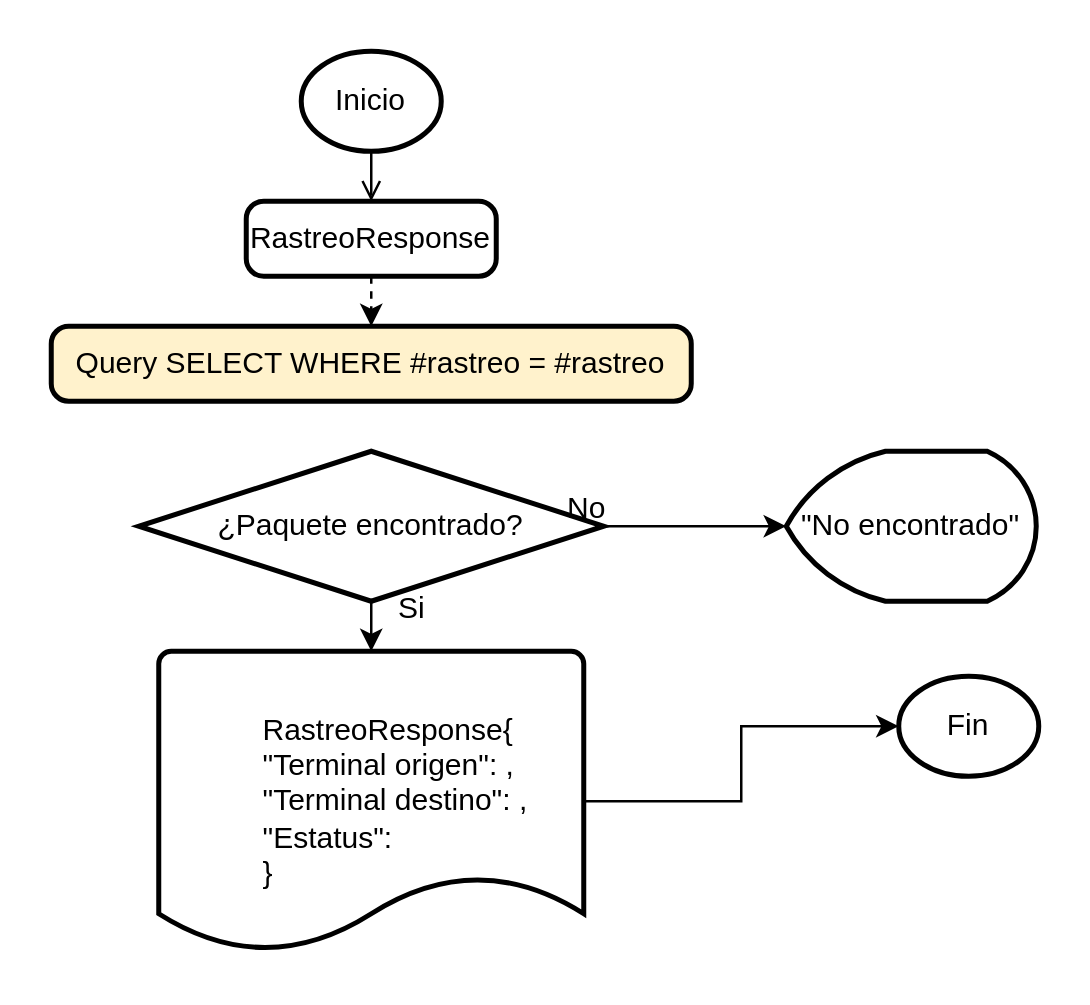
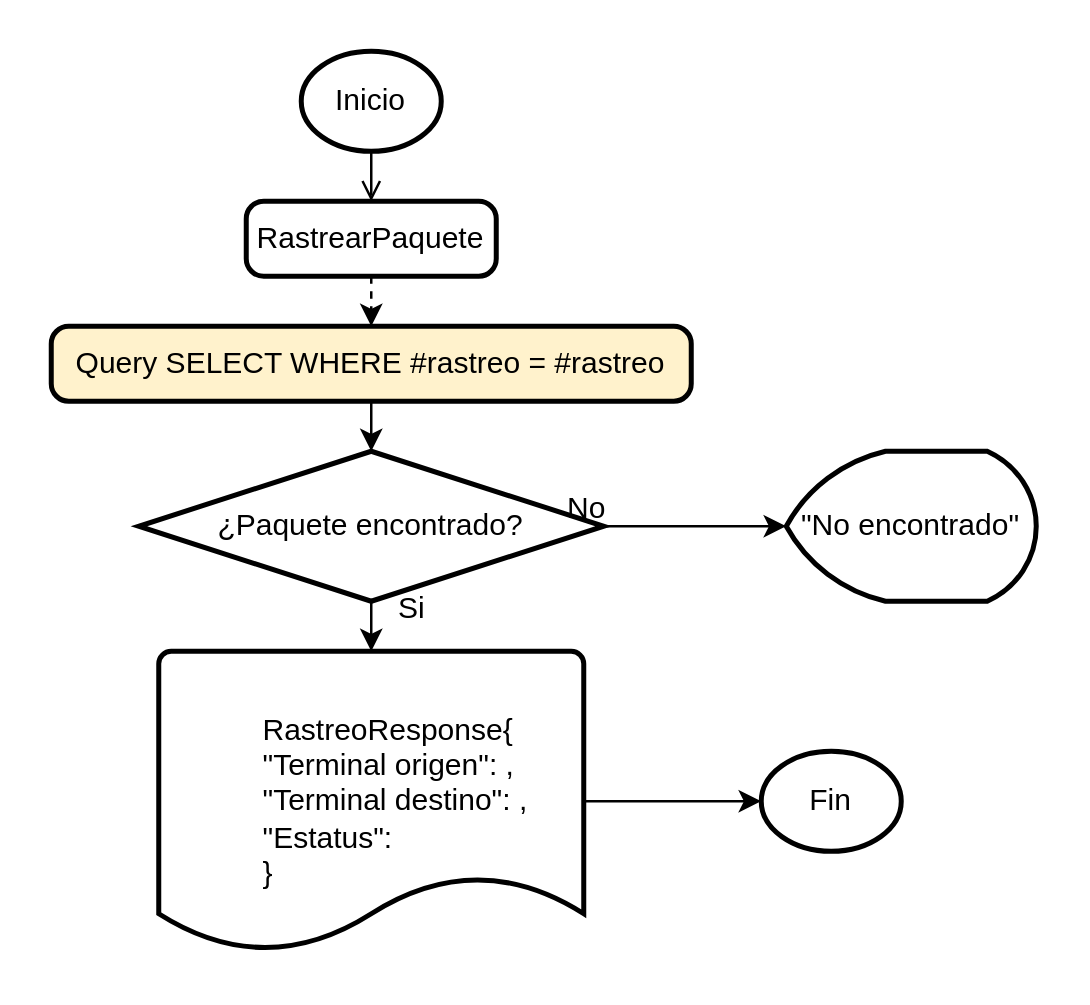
  <mxCell id="0" />
  <mxCell id="1" parent="0" />
  <mxCell id="2" style="edgeStyle=orthogonalEdgeStyle;rounded=0;orthogonalLoop=1;jettySize=auto;html=1;exitX=0.5;exitY=1;exitDx=0;exitDy=0;exitPerimeter=0;entryX=0.5;entryY=0;entryDx=0;entryDy=0;endArrow=open;" edge="1" parent="1" source="3" target="6"><mxGeometry relative="1" as="geometry" /></mxCell>
  <mxCell id="3" value="Inicio" style="strokeWidth=2;html=1;shape=mxgraph.flowchart.start_1;whiteSpace=wrap;" vertex="1" parent="1"><mxGeometry x="120" y="20" width="56" height="40" as="geometry" /></mxCell>
- <mxCell id="4" value="Fin" style="strokeWidth=2;html=1;shape=mxgraph.flowchart.start_1;whiteSpace=wrap;" vertex="1" parent="1"><mxGeometry x="359" y="270" width="56" height="40" as="geometry" /></mxCell>
+ <mxCell id="4" value="Fin" style="strokeWidth=2;html=1;shape=mxgraph.flowchart.start_1;whiteSpace=wrap;" vertex="1" parent="1"><mxGeometry x="304" y="300" width="56" height="40" as="geometry" /></mxCell>
  <mxCell id="5" style="edgeStyle=orthogonalEdgeStyle;rounded=0;orthogonalLoop=1;jettySize=auto;html=1;exitX=0.5;exitY=1;exitDx=0;exitDy=0;entryX=0.5;entryY=0;entryDx=0;entryDy=0;dashed=1;" edge="1" parent="1" source="6" target="7"><mxGeometry relative="1" as="geometry" /></mxCell>
- <mxCell id="6" value="RastreoResponse" style="rounded=1;whiteSpace=wrap;html=1;absoluteArcSize=1;arcSize=14;strokeWidth=2;" vertex="1" parent="1"><mxGeometry x="98" y="80" width="100" height="30" as="geometry" /></mxCell>
+ <mxCell id="6" value="RastrearPaquete" style="rounded=1;whiteSpace=wrap;html=1;absoluteArcSize=1;arcSize=14;strokeWidth=2;" vertex="1" parent="1"><mxGeometry x="98" y="80" width="100" height="30" as="geometry" /></mxCell>
  <mxCell id="7" value="Query SELECT WHERE #rastreo = #rastreo" style="rounded=1;whiteSpace=wrap;html=1;absoluteArcSize=1;arcSize=14;strokeWidth=2;fillColor=#fff2cc;" vertex="1" parent="1"><mxGeometry x="20" y="130" width="256" height="30" as="geometry" /></mxCell>
  <mxCell id="8" value="¿Paquete encontrado?" style="strokeWidth=2;html=1;shape=mxgraph.flowchart.decision;whiteSpace=wrap;" vertex="1" parent="1"><mxGeometry x="55" y="180" width="186" height="60" as="geometry" /></mxCell>
  <mxCell id="9" value="&quot;No encontrado&quot;" style="strokeWidth=2;html=1;shape=mxgraph.flowchart.display;whiteSpace=wrap;" vertex="1" parent="1"><mxGeometry x="314" y="180" width="100" height="60" as="geometry" /></mxCell>
  <mxCell id="10" style="edgeStyle=orthogonalEdgeStyle;rounded=0;orthogonalLoop=1;jettySize=auto;html=1;exitX=1;exitY=0.5;exitDx=0;exitDy=0;exitPerimeter=0;entryX=0;entryY=0.5;entryDx=0;entryDy=0;entryPerimeter=0;" edge="1" parent="1" source="8" target="9"><mxGeometry relative="1" as="geometry" /></mxCell>
  <mxCell id="11" value="&lt;blockquote style=&quot;margin: 0 0 0 40px; border: none; padding: 0px;&quot;&gt;&lt;span style=&quot;background-color: initial;&quot;&gt;RastreoResponse{&lt;br&gt;&lt;/span&gt;&lt;span style=&quot;background-color: initial;&quot;&gt;&quot;Terminal origen&quot;: ,&lt;br&gt;&lt;/span&gt;&lt;span style=&quot;background-color: initial;&quot;&gt;&quot;Terminal destino&quot;: ,&lt;/span&gt;&lt;div style=&quot;&quot;&gt;&quot;Estatus&quot;:&amp;nbsp;&lt;/div&gt;&lt;div style=&quot;&quot;&gt;}&lt;/div&gt;&lt;/blockquote&gt;" style="strokeWidth=2;html=1;shape=mxgraph.flowchart.document2;whiteSpace=wrap;size=0.25;align=left;" vertex="1" parent="1"><mxGeometry x="63" y="260" width="170" height="120" as="geometry" /></mxCell>
+ <mxCell id="12" style="edgeStyle=orthogonalEdgeStyle;rounded=0;orthogonalLoop=1;jettySize=auto;html=1;exitX=0.5;exitY=1;exitDx=0;exitDy=0;entryX=0.5;entryY=0;entryDx=0;entryDy=0;entryPerimeter=0;" edge="1" parent="1" source="7" target="8"><mxGeometry relative="1" as="geometry" /></mxCell>
  <mxCell id="13" style="edgeStyle=orthogonalEdgeStyle;rounded=0;orthogonalLoop=1;jettySize=auto;html=1;exitX=0.5;exitY=1;exitDx=0;exitDy=0;exitPerimeter=0;entryX=0.5;entryY=0;entryDx=0;entryDy=0;entryPerimeter=0;" edge="1" parent="1" source="8" target="11"><mxGeometry relative="1" as="geometry" /></mxCell>
  <mxCell id="14" style="edgeStyle=orthogonalEdgeStyle;rounded=0;orthogonalLoop=1;jettySize=auto;html=1;exitX=1;exitY=0.5;exitDx=0;exitDy=0;exitPerimeter=0;entryX=0;entryY=0.5;entryDx=0;entryDy=0;entryPerimeter=0;" edge="1" parent="1" source="11" target="4"><mxGeometry relative="1" as="geometry" /></mxCell>
  <mxCell id="15" value="Si" style="text;html=1;align=center;verticalAlign=middle;resizable=0;points=[];autosize=1;strokeColor=none;fillColor=none;" vertex="1" parent="1"><mxGeometry x="149" y="228" width="30" height="30" as="geometry" /></mxCell>
  <mxCell id="16" value="No" style="text;html=1;align=center;verticalAlign=middle;resizable=0;points=[];autosize=1;strokeColor=none;fillColor=none;" vertex="1" parent="1"><mxGeometry x="214" y="188" width="40" height="30" as="geometry" /></mxCell>
